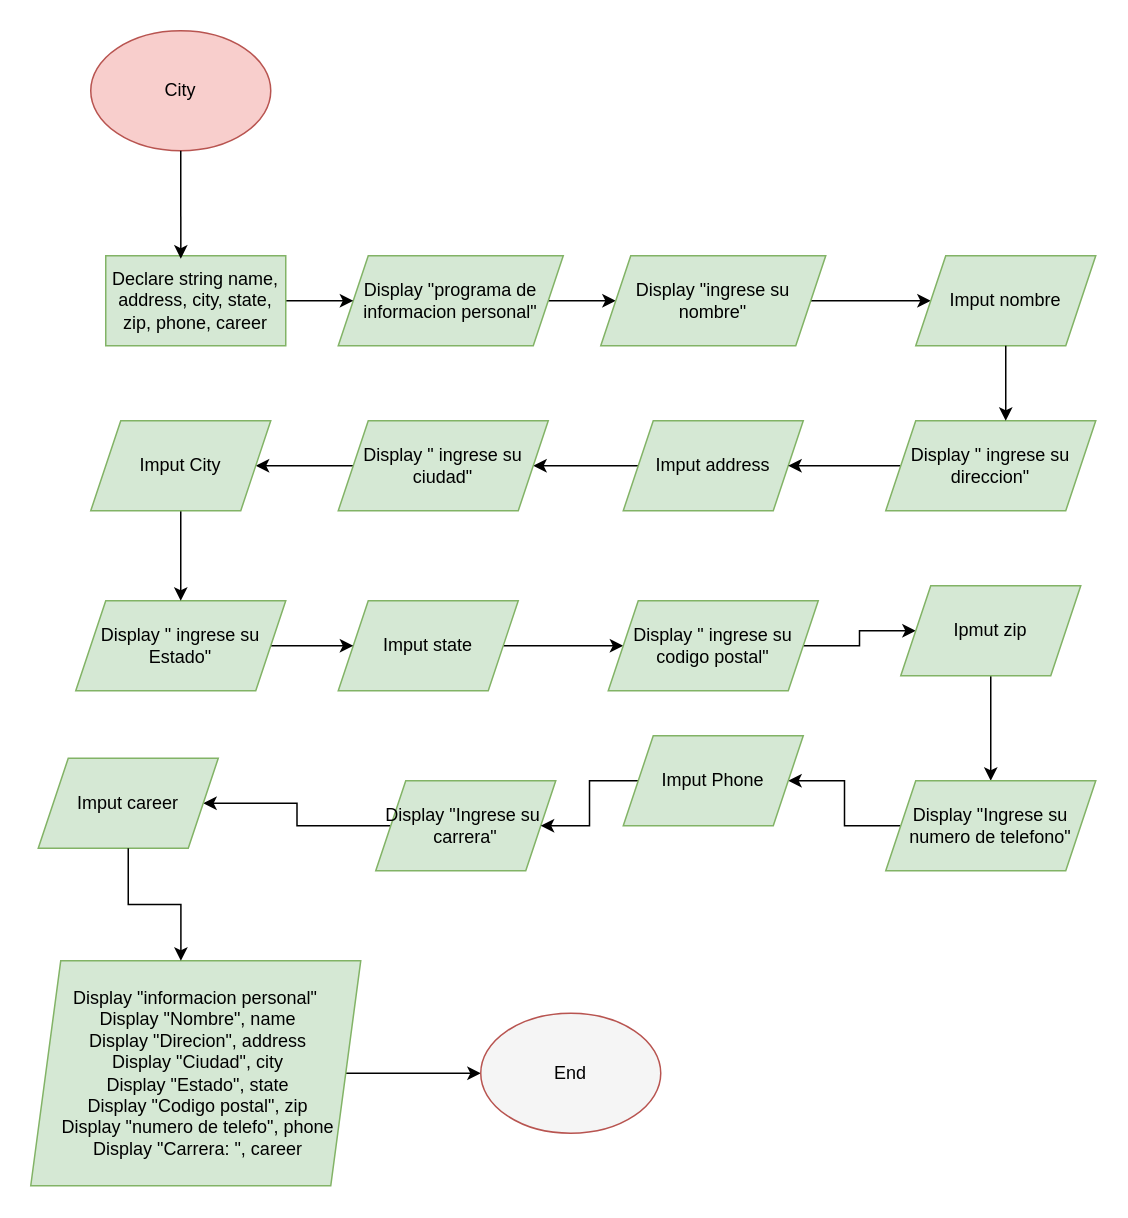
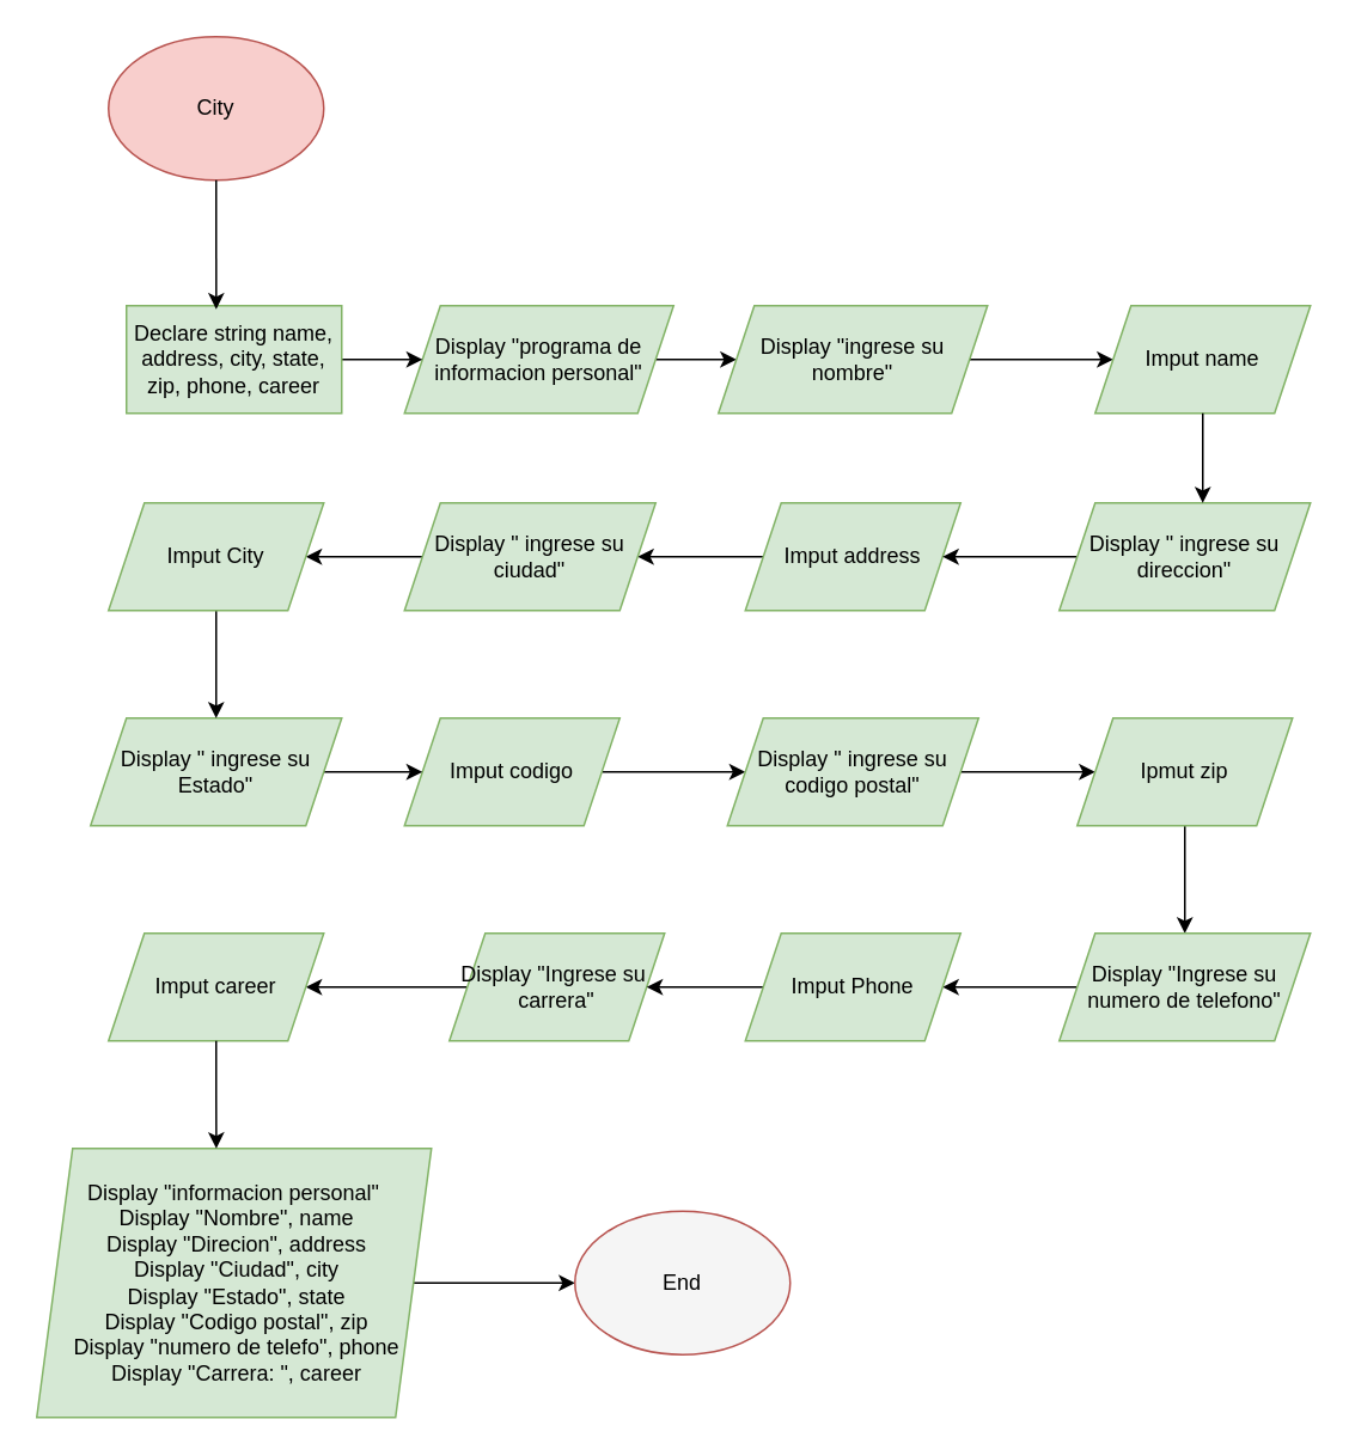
  <mxCell id="0" />
  <mxCell id="1" parent="0" />
  <mxCell id="2" style="edgeStyle=orthogonalEdgeStyle;rounded=0;orthogonalLoop=1;jettySize=auto;html=1;exitX=1;exitY=0.5;exitDx=0;exitDy=0;entryX=0;entryY=0.5;entryDx=0;entryDy=0;" edge="1" parent="1" source="3" target="5"><mxGeometry relative="1" as="geometry" /></mxCell>
  <mxCell id="3" value="Display &quot;programa de informacion personal&quot;" style="shape=parallelogram;perimeter=parallelogramPerimeter;whiteSpace=wrap;html=1;fixedSize=1;fillColor=#d5e8d4;strokeColor=#82b366;" vertex="1" parent="1"><mxGeometry x="225" y="170" width="150" height="60" as="geometry" /></mxCell>
  <mxCell id="4" style="edgeStyle=orthogonalEdgeStyle;rounded=0;orthogonalLoop=1;jettySize=auto;html=1;exitX=1;exitY=0.5;exitDx=0;exitDy=0;" edge="1" parent="1" source="5" target="24"><mxGeometry relative="1" as="geometry" /></mxCell>
  <mxCell id="5" value="Display &quot;ingrese su nombre&quot;" style="shape=parallelogram;perimeter=parallelogramPerimeter;whiteSpace=wrap;html=1;fixedSize=1;fillColor=#d5e8d4;strokeColor=#82b366;" vertex="1" parent="1"><mxGeometry x="400" y="170" width="150" height="60" as="geometry" /></mxCell>
  <mxCell id="6" style="edgeStyle=orthogonalEdgeStyle;rounded=0;orthogonalLoop=1;jettySize=auto;html=1;exitX=1;exitY=0.5;exitDx=0;exitDy=0;entryX=0;entryY=0.5;entryDx=0;entryDy=0;" edge="1" parent="1" source="7" target="23"><mxGeometry relative="1" as="geometry" /></mxCell>
- <mxCell id="7" value="Imput state" style="shape=parallelogram;perimeter=parallelogramPerimeter;whiteSpace=wrap;html=1;fixedSize=1;fillColor=#d5e8d4;strokeColor=#82b366;" vertex="1" parent="1"><mxGeometry x="225" y="400" width="120" height="60" as="geometry" /></mxCell>
+ <mxCell id="7" value="Imput codigo" style="shape=parallelogram;perimeter=parallelogramPerimeter;whiteSpace=wrap;html=1;fixedSize=1;fillColor=#d5e8d4;strokeColor=#82b366;" vertex="1" parent="1"><mxGeometry x="225" y="400" width="120" height="60" as="geometry" /></mxCell>
  <mxCell id="8" style="edgeStyle=orthogonalEdgeStyle;rounded=0;orthogonalLoop=1;jettySize=auto;html=1;exitX=1;exitY=0.5;exitDx=0;exitDy=0;entryX=0;entryY=0.5;entryDx=0;entryDy=0;" edge="1" parent="1" source="9" target="3"><mxGeometry relative="1" as="geometry" /></mxCell>
  <mxCell id="9" value="&lt;div&gt;Declare string name, address, city, state, zip, phone, career&lt;/div&gt;" style="whiteSpace=wrap;html=1;fillColor=#d5e8d4;strokeColor=#82b366;" vertex="1" parent="1"><mxGeometry x="70" y="170" width="120" height="60" as="geometry" /></mxCell>
  <mxCell id="10" value="City" style="ellipse;whiteSpace=wrap;html=1;fillColor=#f8cecc;strokeColor=#b85450;" vertex="1" parent="1"><mxGeometry x="60" y="20" width="120" height="80" as="geometry" /></mxCell>
  <mxCell id="11" style="edgeStyle=orthogonalEdgeStyle;rounded=0;orthogonalLoop=1;jettySize=auto;html=1;exitX=0.5;exitY=1;exitDx=0;exitDy=0;entryX=0.417;entryY=0.033;entryDx=0;entryDy=0;entryPerimeter=0;" edge="1" parent="1" source="10" target="9"><mxGeometry relative="1" as="geometry" /></mxCell>
  <mxCell id="12" style="edgeStyle=orthogonalEdgeStyle;rounded=0;orthogonalLoop=1;jettySize=auto;html=1;exitX=0;exitY=0.5;exitDx=0;exitDy=0;entryX=1;entryY=0.5;entryDx=0;entryDy=0;" edge="1" parent="1" source="13" target="15"><mxGeometry relative="1" as="geometry" /></mxCell>
  <mxCell id="13" value="Imput address" style="shape=parallelogram;perimeter=parallelogramPerimeter;whiteSpace=wrap;html=1;fixedSize=1;fillColor=#d5e8d4;strokeColor=#82b366;" vertex="1" parent="1"><mxGeometry x="415" y="280" width="120" height="60" as="geometry" /></mxCell>
  <mxCell id="14" style="edgeStyle=orthogonalEdgeStyle;rounded=0;orthogonalLoop=1;jettySize=auto;html=1;exitX=0;exitY=0.5;exitDx=0;exitDy=0;entryX=1;entryY=0.5;entryDx=0;entryDy=0;" edge="1" parent="1" source="15" target="19"><mxGeometry relative="1" as="geometry" /></mxCell>
  <mxCell id="15" value="Display &quot; ingrese su ciudad&quot;" style="shape=parallelogram;perimeter=parallelogramPerimeter;whiteSpace=wrap;html=1;fixedSize=1;fillColor=#d5e8d4;strokeColor=#82b366;" vertex="1" parent="1"><mxGeometry x="225" y="280" width="140" height="60" as="geometry" /></mxCell>
  <mxCell id="16" style="edgeStyle=orthogonalEdgeStyle;rounded=0;orthogonalLoop=1;jettySize=auto;html=1;exitX=1;exitY=0.5;exitDx=0;exitDy=0;entryX=0;entryY=0.5;entryDx=0;entryDy=0;" edge="1" parent="1" source="17" target="7"><mxGeometry relative="1" as="geometry" /></mxCell>
  <mxCell id="17" value="Display &quot; ingrese su Estado&quot;" style="shape=parallelogram;perimeter=parallelogramPerimeter;whiteSpace=wrap;html=1;fixedSize=1;fillColor=#d5e8d4;strokeColor=#82b366;" vertex="1" parent="1"><mxGeometry x="50" y="400" width="140" height="60" as="geometry" /></mxCell>
  <mxCell id="18" style="edgeStyle=orthogonalEdgeStyle;rounded=0;orthogonalLoop=1;jettySize=auto;html=1;exitX=0.5;exitY=1;exitDx=0;exitDy=0;entryX=0.5;entryY=0;entryDx=0;entryDy=0;" edge="1" parent="1" source="19" target="17"><mxGeometry relative="1" as="geometry" /></mxCell>
  <mxCell id="19" value="Imput City" style="shape=parallelogram;perimeter=parallelogramPerimeter;whiteSpace=wrap;html=1;fixedSize=1;fillColor=#d5e8d4;strokeColor=#82b366;" vertex="1" parent="1"><mxGeometry x="60" y="280" width="120" height="60" as="geometry" /></mxCell>
  <mxCell id="20" style="edgeStyle=orthogonalEdgeStyle;rounded=0;orthogonalLoop=1;jettySize=auto;html=1;exitX=0;exitY=0.5;exitDx=0;exitDy=0;entryX=1;entryY=0.5;entryDx=0;entryDy=0;" edge="1" parent="1" source="21" target="13"><mxGeometry relative="1" as="geometry" /></mxCell>
  <mxCell id="21" value="Display &quot; ingrese su direccion&quot;" style="shape=parallelogram;perimeter=parallelogramPerimeter;whiteSpace=wrap;html=1;fixedSize=1;fillColor=#d5e8d4;strokeColor=#82b366;" vertex="1" parent="1"><mxGeometry x="590" y="280" width="140" height="60" as="geometry" /></mxCell>
  <mxCell id="22" style="edgeStyle=orthogonalEdgeStyle;rounded=0;orthogonalLoop=1;jettySize=auto;html=1;exitX=1;exitY=0.5;exitDx=0;exitDy=0;entryX=0;entryY=0.5;entryDx=0;entryDy=0;" edge="1" parent="1" source="23" target="26"><mxGeometry relative="1" as="geometry" /></mxCell>
  <mxCell id="23" value="Display &quot; ingrese su codigo postal&quot;" style="shape=parallelogram;perimeter=parallelogramPerimeter;whiteSpace=wrap;html=1;fixedSize=1;fillColor=#d5e8d4;strokeColor=#82b366;" vertex="1" parent="1"><mxGeometry x="405" y="400" width="140" height="60" as="geometry" /></mxCell>
- <mxCell id="24" value="Imput nombre" style="shape=parallelogram;perimeter=parallelogramPerimeter;whiteSpace=wrap;html=1;fixedSize=1;fillColor=#d5e8d4;strokeColor=#82b366;" vertex="1" parent="1"><mxGeometry x="610" y="170" width="120" height="60" as="geometry" /></mxCell>
+ <mxCell id="24" value="Imput name" style="shape=parallelogram;perimeter=parallelogramPerimeter;whiteSpace=wrap;html=1;fixedSize=1;fillColor=#d5e8d4;strokeColor=#82b366;" vertex="1" parent="1"><mxGeometry x="610" y="170" width="120" height="60" as="geometry" /></mxCell>
  <mxCell id="25" style="edgeStyle=orthogonalEdgeStyle;rounded=0;orthogonalLoop=1;jettySize=auto;html=1;exitX=0.5;exitY=1;exitDx=0;exitDy=0;entryX=0.5;entryY=0;entryDx=0;entryDy=0;" edge="1" parent="1" source="26" target="31"><mxGeometry relative="1" as="geometry" /></mxCell>
- <mxCell id="26" value="Ipmut zip" style="shape=parallelogram;perimeter=parallelogramPerimeter;whiteSpace=wrap;html=1;fixedSize=1;fillColor=#d5e8d4;strokeColor=#82b366;" vertex="1" parent="1"><mxGeometry x="600" y="390" width="120" height="60" as="geometry" /></mxCell>
+ <mxCell id="26" value="Ipmut zip" style="shape=parallelogram;perimeter=parallelogramPerimeter;whiteSpace=wrap;html=1;fixedSize=1;fillColor=#d5e8d4;strokeColor=#82b366;" vertex="1" parent="1"><mxGeometry x="600" y="400" width="120" height="60" as="geometry" /></mxCell>
  <mxCell id="27" style="edgeStyle=orthogonalEdgeStyle;rounded=0;orthogonalLoop=1;jettySize=auto;html=1;exitX=0;exitY=0.5;exitDx=0;exitDy=0;entryX=1;entryY=0.5;entryDx=0;entryDy=0;" edge="1" parent="1" source="28" target="29"><mxGeometry relative="1" as="geometry" /></mxCell>
  <mxCell id="28" value="Display &quot;Ingrese su  carrera&quot;" style="shape=parallelogram;perimeter=parallelogramPerimeter;whiteSpace=wrap;html=1;fixedSize=1;fillColor=#d5e8d4;strokeColor=#82b366;" vertex="1" parent="1"><mxGeometry x="250" y="520" width="120" height="60" as="geometry" /></mxCell>
- <mxCell id="29" value="Imput career" style="shape=parallelogram;perimeter=parallelogramPerimeter;whiteSpace=wrap;html=1;fixedSize=1;fillColor=#d5e8d4;strokeColor=#82b366;" vertex="1" parent="1"><mxGeometry x="25" y="505" width="120" height="60" as="geometry" /></mxCell>
+ <mxCell id="29" value="Imput career" style="shape=parallelogram;perimeter=parallelogramPerimeter;whiteSpace=wrap;html=1;fixedSize=1;fillColor=#d5e8d4;strokeColor=#82b366;" vertex="1" parent="1"><mxGeometry x="60" y="520" width="120" height="60" as="geometry" /></mxCell>
  <mxCell id="30" style="edgeStyle=orthogonalEdgeStyle;rounded=0;orthogonalLoop=1;jettySize=auto;html=1;exitX=0;exitY=0.5;exitDx=0;exitDy=0;entryX=1;entryY=0.5;entryDx=0;entryDy=0;" edge="1" parent="1" source="31" target="33"><mxGeometry relative="1" as="geometry" /></mxCell>
  <mxCell id="31" value="Display &quot;Ingrese su numero de telefono&quot;" style="shape=parallelogram;perimeter=parallelogramPerimeter;whiteSpace=wrap;html=1;fixedSize=1;fillColor=#d5e8d4;strokeColor=#82b366;" vertex="1" parent="1"><mxGeometry x="590" y="520" width="140" height="60" as="geometry" /></mxCell>
  <mxCell id="32" style="edgeStyle=orthogonalEdgeStyle;rounded=0;orthogonalLoop=1;jettySize=auto;html=1;exitX=0;exitY=0.5;exitDx=0;exitDy=0;entryX=1;entryY=0.5;entryDx=0;entryDy=0;" edge="1" parent="1" source="33" target="28"><mxGeometry relative="1" as="geometry" /></mxCell>
- <mxCell id="33" value="Imput Phone" style="shape=parallelogram;perimeter=parallelogramPerimeter;whiteSpace=wrap;html=1;fixedSize=1;fillColor=#d5e8d4;strokeColor=#82b366;" vertex="1" parent="1"><mxGeometry x="415" y="490" width="120" height="60" as="geometry" /></mxCell>
+ <mxCell id="33" value="Imput Phone" style="shape=parallelogram;perimeter=parallelogramPerimeter;whiteSpace=wrap;html=1;fixedSize=1;fillColor=#d5e8d4;strokeColor=#82b366;" vertex="1" parent="1"><mxGeometry x="415" y="520" width="120" height="60" as="geometry" /></mxCell>
  <mxCell id="34" style="edgeStyle=orthogonalEdgeStyle;rounded=0;orthogonalLoop=1;jettySize=auto;html=1;exitX=1;exitY=0.5;exitDx=0;exitDy=0;" edge="1" parent="1" source="35" target="36"><mxGeometry relative="1" as="geometry" /></mxCell>
  <mxCell id="35" value="Display &quot;informacion personal&quot;&#10; Display &quot;Nombre&quot;, name&#10; Display &quot;Direcion&quot;, address&#10; Display &quot;Ciudad&quot;, city&#10; Display &quot;Estado&quot;, state&#10; Display &quot;Codigo postal&quot;, zip&#10; Display &quot;numero de telefo&quot;, phone&#10; Display &quot;Carrera: &quot;, career" style="shape=parallelogram;perimeter=parallelogramPerimeter;whiteSpace=wrap;html=1;fixedSize=1;fillColor=#d5e8d4;strokeColor=#82b366;" vertex="1" parent="1"><mxGeometry x="20" y="640" width="220" height="150" as="geometry" /></mxCell>
  <mxCell id="36" value="End" style="ellipse;whiteSpace=wrap;html=1;fillColor=#f5f5f5;strokeColor=#b85450;" vertex="1" parent="1"><mxGeometry x="320" y="675" width="120" height="80" as="geometry" /></mxCell>
  <mxCell id="37" style="edgeStyle=orthogonalEdgeStyle;rounded=0;orthogonalLoop=1;jettySize=auto;html=1;exitX=0.5;exitY=1;exitDx=0;exitDy=0;" edge="1" parent="1" source="24"><mxGeometry relative="1" as="geometry"><mxPoint x="670" y="280" as="targetPoint" /></mxGeometry></mxCell>
  <mxCell id="38" style="edgeStyle=orthogonalEdgeStyle;rounded=0;orthogonalLoop=1;jettySize=auto;html=1;exitX=0.5;exitY=1;exitDx=0;exitDy=0;entryX=0.455;entryY=0;entryDx=0;entryDy=0;entryPerimeter=0;" edge="1" parent="1" source="29" target="35"><mxGeometry relative="1" as="geometry" /></mxCell>
